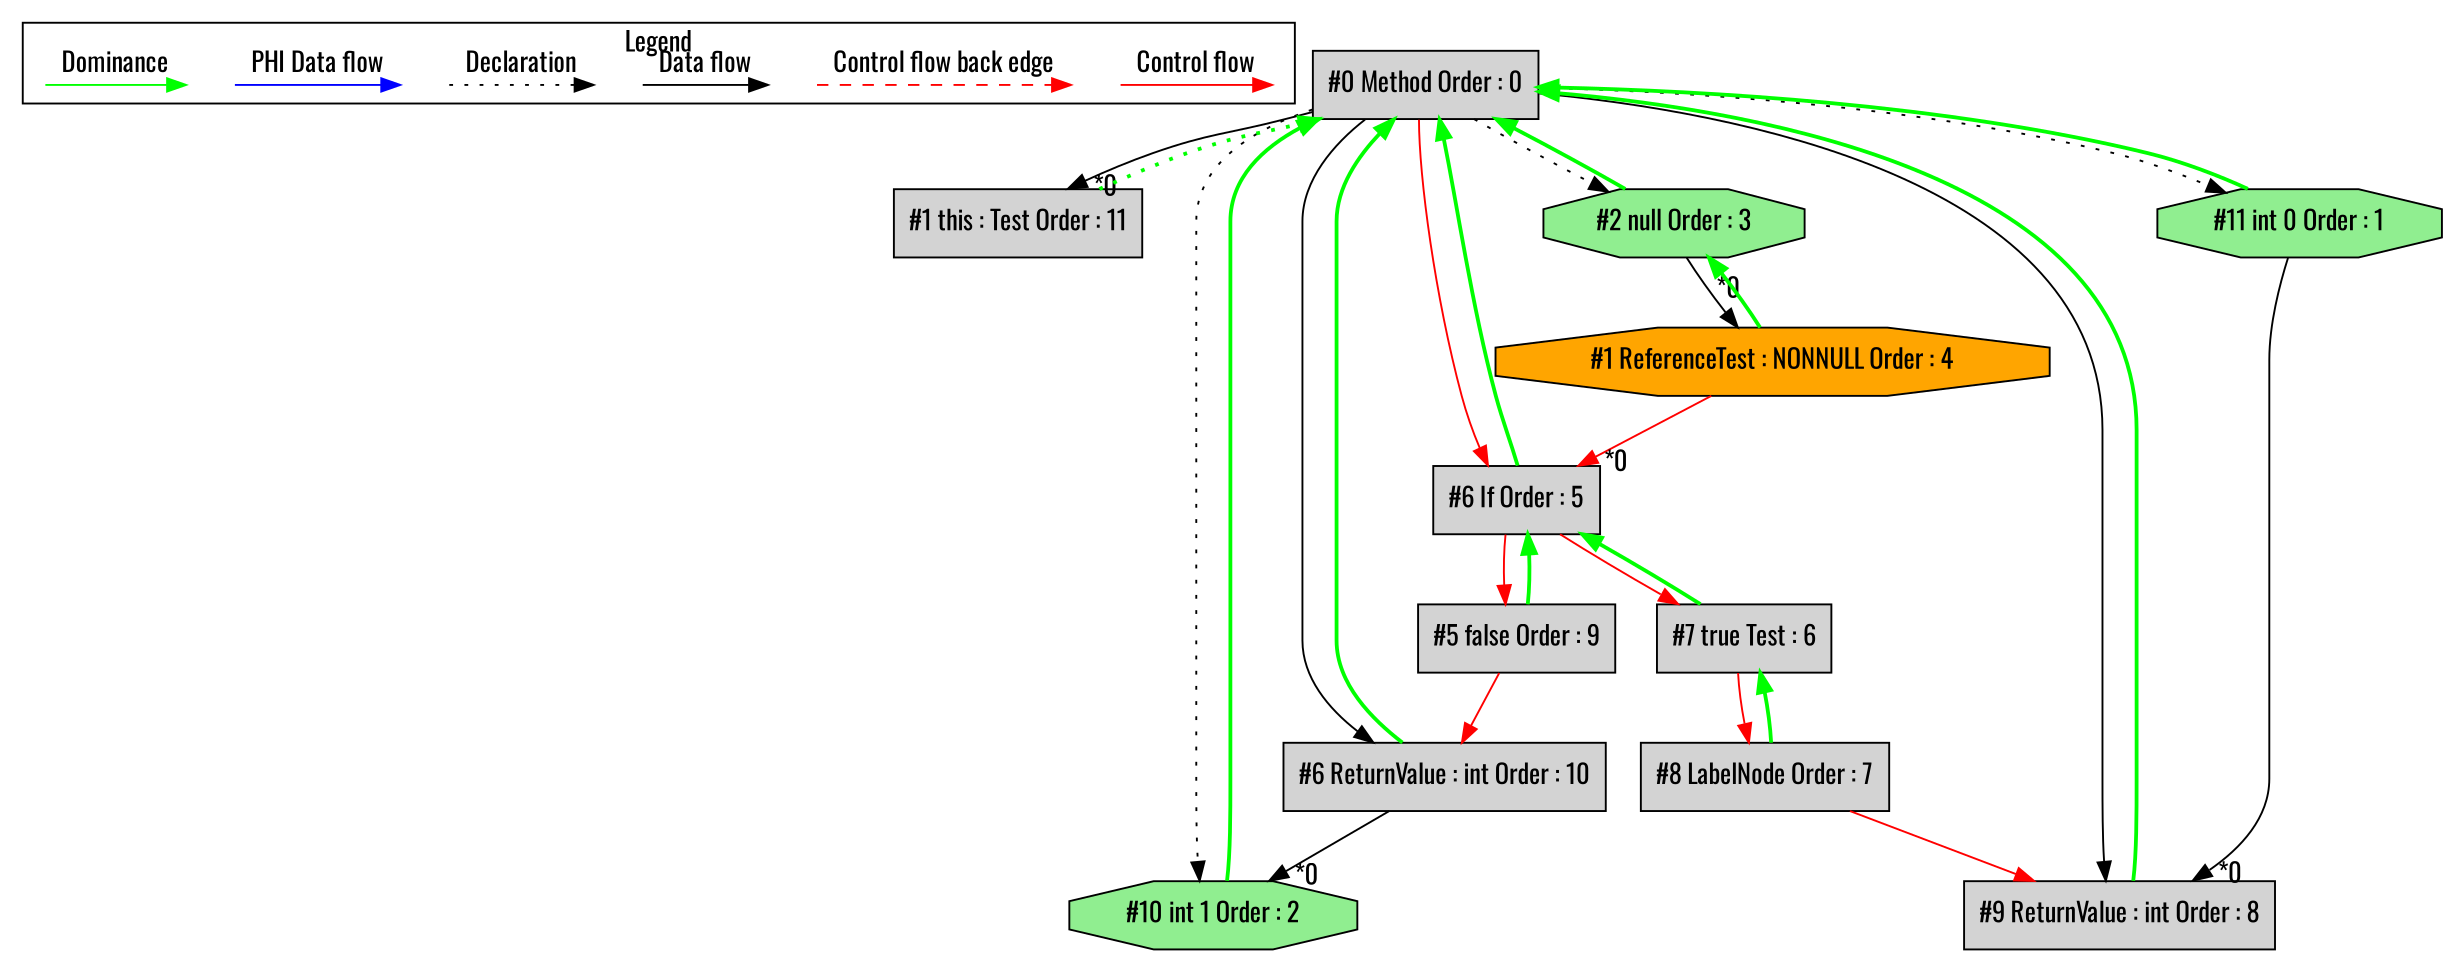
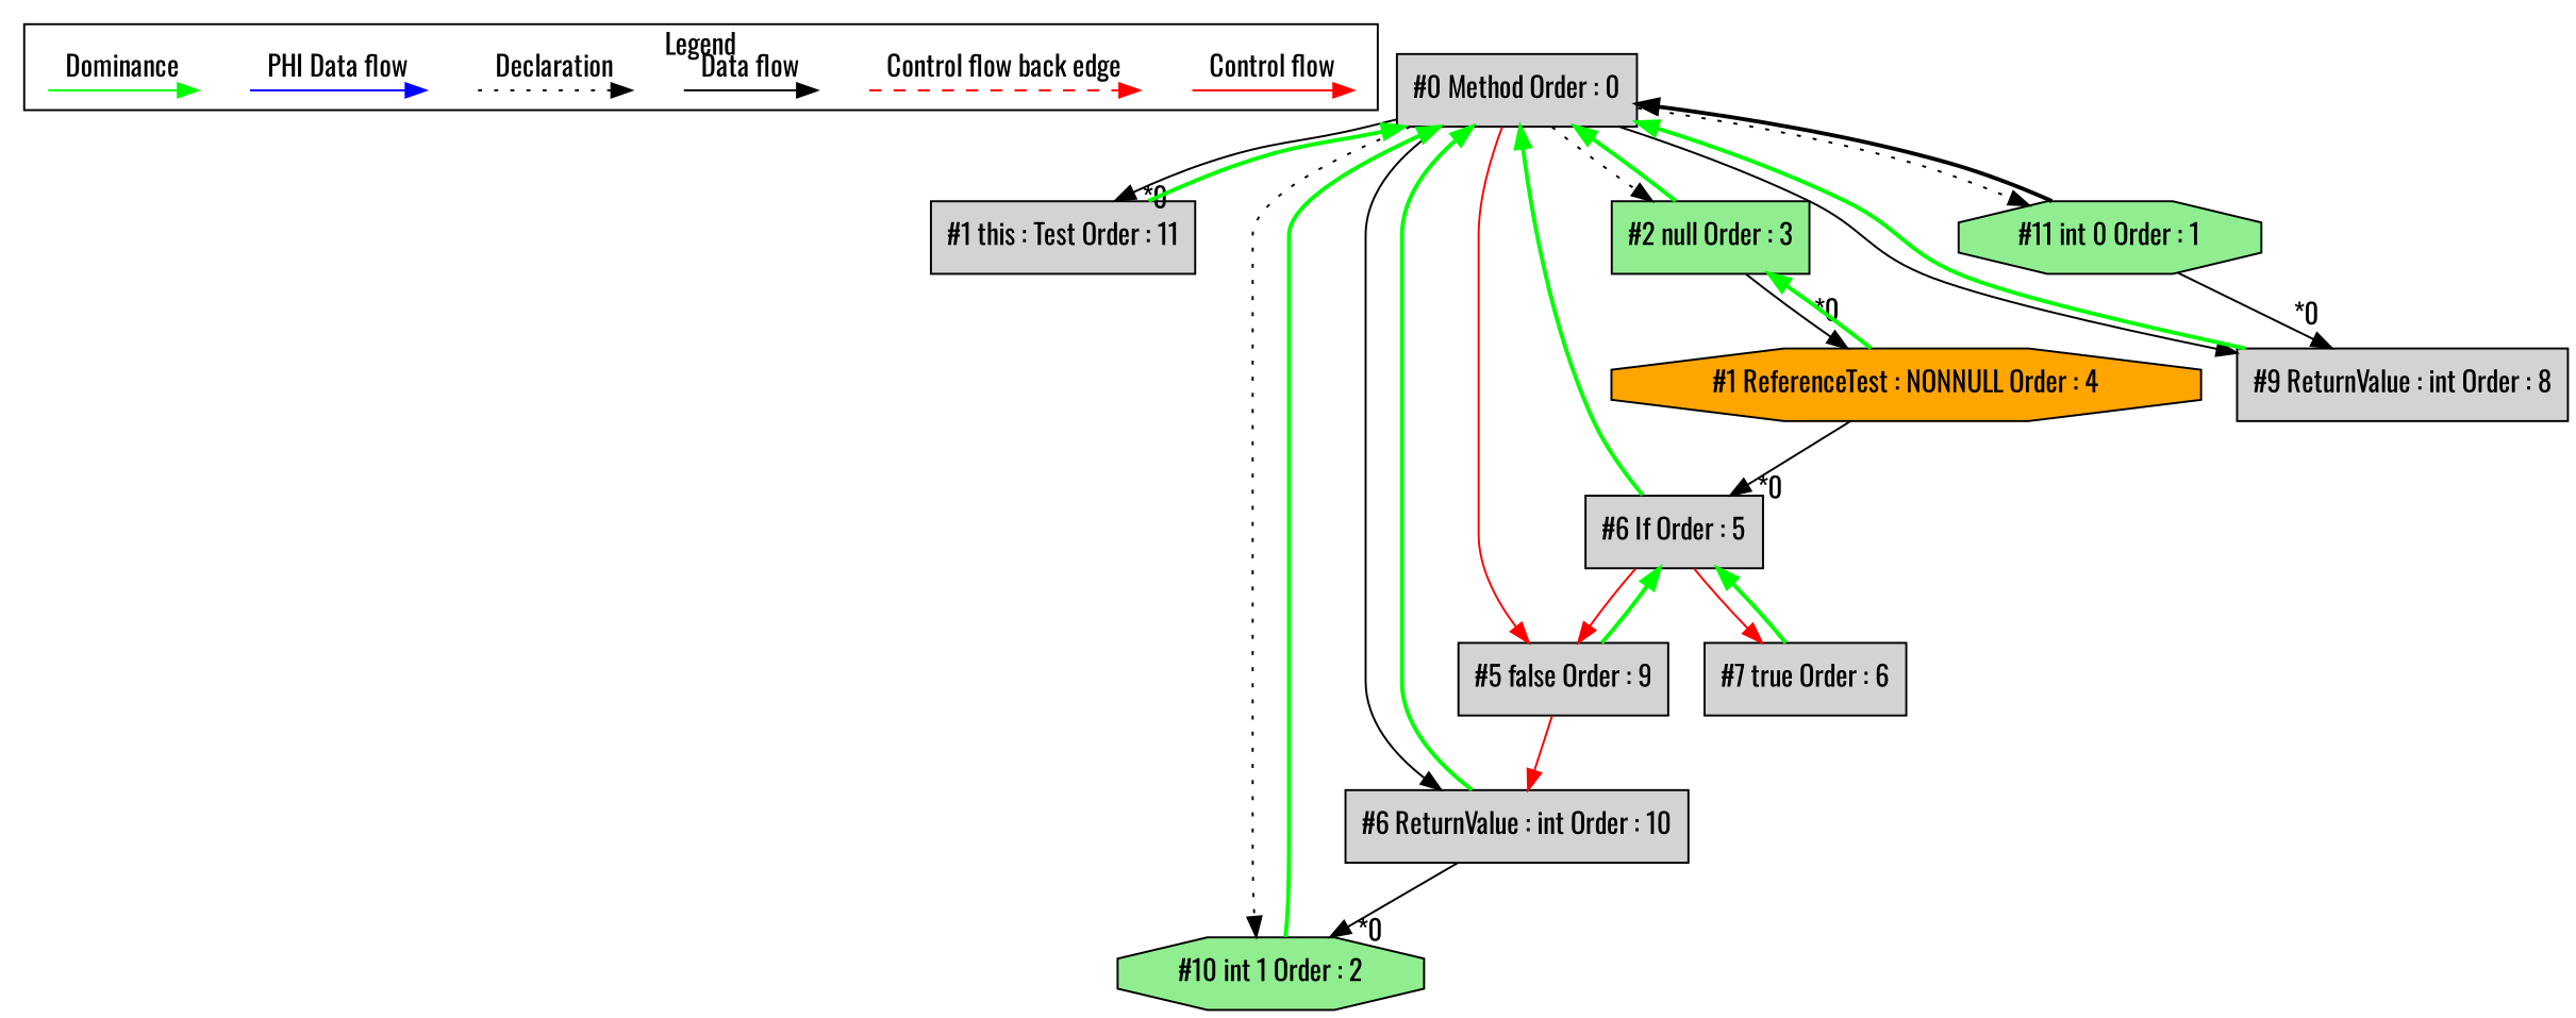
  digraph {
    fontname=Oswald
    ordering=in
    node [fontname=Oswald shape=point style=invis]
    edge [fontname=Oswald]
    c0
    c1
    c2
    c3
    d0
    d1
    d2
    d3
    d4
    d5
    d6
    d7
    n13 [fillcolor=lightgrey label="#0 Method Order : 0" shape=box style=filled]
    n14 [fillcolor=lightgrey label="#1 this : Test Order : 11" shape=box style=filled]
-   n15 [fillcolor=lightgreen label="#2 null Order : 3" shape=octagon style=filled]
+   n15 [fillcolor=lightgreen label="#2 null Order : 3" shape=box style=filled]
    n16 [fillcolor=lightgrey label="#6 If Order : 5" shape=box style=filled]
    n17 [fillcolor=lightgrey label="#6 ReturnValue : int Order : 10" shape=box style=filled]
    n18 [fillcolor=lightgreen label="#10 int 1 Order : 2" shape=octagon style=filled]
    n19 [fillcolor=lightgrey label="#9 ReturnValue : int Order : 8" shape=box style=filled]
    n20 [fillcolor=lightgreen label="#11 int 0 Order : 1" shape=octagon style=filled]
    n21 [fillcolor=orange label="#1 ReferenceTest : NONNULL Order : 4" shape=octagon style=filled]
    n22 [fillcolor=lightgrey label="#5 false Order : 9" shape=box style=filled]
-   n23 [fillcolor=lightgrey label="#7 true Test : 6" shape=box style=filled]
-   n24 [fillcolor=lightgrey label="#8 LabelNode Order : 7" shape=box style=filled]
+   n23 [fillcolor=lightgrey label="#7 true Order : 6" shape=box style=filled]
    subgraph cluster_1 {
      label=Legend
      subgraph sub_2 {
        label=Legend
        rank=same
        c0
        c1
        c2
        c3
        d0
        d1
        d2
        d3
        d4
        d5
        d6
        d7
      }
    }
    c0 -> c1 [color=red label="Control flow" style=solid]
    c2 -> c3 [color=red label="Control flow back edge" style=dashed]
    d0 -> d1 [label="Data flow"]
    d2 -> d3 [label=Declaration style=dotted]
    d4 -> d5 [color=blue label="PHI Data flow"]
    d6 -> d7 [color=green label=Dominance]
    n13 -> n14 [headlabel="*0" labeldistance=2]
    n13 -> n15 [style=dotted]
-   n13 -> n16 [color=red fontcolor=red labeldistance=2]
+   n13 -> n22 [color=red fontcolor=red labeldistance=2]
    n13 -> n17
    n13 -> n18 [style=dotted]
    n13 -> n19
    n13 -> n20 [style=dotted]
-   n14 -> n13 [color=green dir=forward penwidth=2 style=dotted]
+   n14 -> n13 [color=green dir=forward penwidth=2]
    n15 -> n13 [color=green dir=forward penwidth=2]
    n15 -> n21 [headlabel="*0" labeldistance=2]
    n16 -> n13 [color=green dir=forward penwidth=2]
    n16 -> n22 [color=red fontcolor=red labeldistance=2]
    n16 -> n23 [color=red fontcolor=red labeldistance=2]
    n17 -> n13 [color=green dir=forward penwidth=2]
    n17 -> n18 [headlabel="*0" labeldistance=2]
    n18 -> n13 [color=green dir=forward penwidth=2]
    n19 -> n13 [color=green dir=forward penwidth=2]
-   n20 -> n13 [color=green dir=forward penwidth=2]
+   n20 -> n13 [color=black dir=forward penwidth=2]
    n20 -> n19 [headlabel="*0" labeldistance=2]
    n21 -> n15 [color=green dir=forward penwidth=2]
-   n21 -> n16 [headlabel="*0" labeldistance=2 color=red]
+   n21 -> n16 [headlabel="*0" labeldistance=2]
    n22 -> n16 [color=green dir=forward penwidth=2]
    n22 -> n17 [color=red fontcolor=red labeldistance=2]
    n23 -> n16 [color=green dir=forward penwidth=2]
-   n23 -> n24 [color=red fontcolor=red labeldistance=2]
-   n24 -> n19 [color=red fontcolor=red labeldistance=2]
-   n24 -> n23 [color=green dir=forward penwidth=2]
  }
